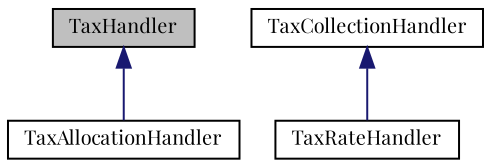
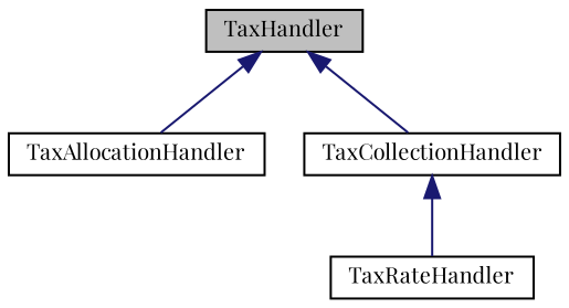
  digraph {
    fontname="Playfair Display"
    node [color=black fillcolor=white fontname="Playfair Display" fontsize=10 shape=record style=filled]
    edge [color=midnightblue dir=back fontname="Playfair Display" fontsize=10 labelfontname=Helvetica labelfontsize=10 style=solid]
    n1 [fillcolor=grey75 fontcolor=black height=0.2 label=TaxHandler width=0.4]
    n2 [height=0.2 label=TaxAllocationHandler width=0.4]
    n3 [height=0.2 label=TaxCollectionHandler width=0.4]
    n4 [height=0.2 label=TaxRateHandler width=0.4]
    n1 -> n2
+   n1 -> n3
    n3 -> n4
  }
